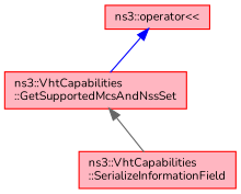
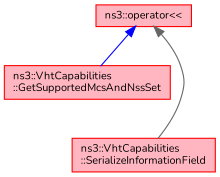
  digraph {
    fontname=Nunito
    rankdir=TB
    node [color=red fillcolor=lightpink fontname=Nunito fontsize=10 shape=record style=filled]
    edge [dir=back fontname=Nunito fontsize=10 labelfontname=Helvetica labelfontsize=10 style=solid]
    n1 [fontcolor=black height=0.2 label="ns3::VhtCapabilities\l::GetSupportedMcsAndNssSet" width=0.4]
    n2 [height=0.2 label="ns3::VhtCapabilities\l::SerializeInformationField" width=0.4]
    n3 [height=0.2 label="ns3::operator\<\<" width=0.4]
-   n1 -> n2 [color=gray40]
+   n3 -> n2 [color=gray40]
    n3 -> n1 [color=blue]
  }
